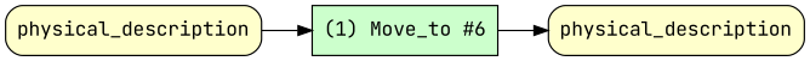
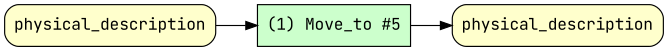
  digraph {
    rankdir=LR
    fontname="JetBrains Mono"
    node [fillcolor="#FFFFCC" shape=box style="rounded,filled" fontname="JetBrains Mono"]
    edge [fontname="JetBrains Mono"]
    n1 [label=physical_description]
-   "(1) Move_to #5" [fillcolor="#CCFFCC" peripheries=1 style=filled label="(1) Move_to #6"]
+   "(1) Move_to #5" [fillcolor="#CCFFCC" peripheries=1 style=filled]
    n3 [label=physical_description]
    n1 -> "(1) Move_to #5"
    "(1) Move_to #5" -> n3
  }
